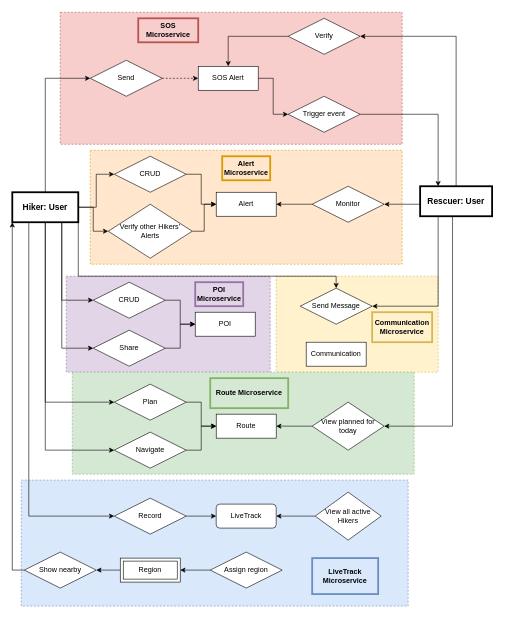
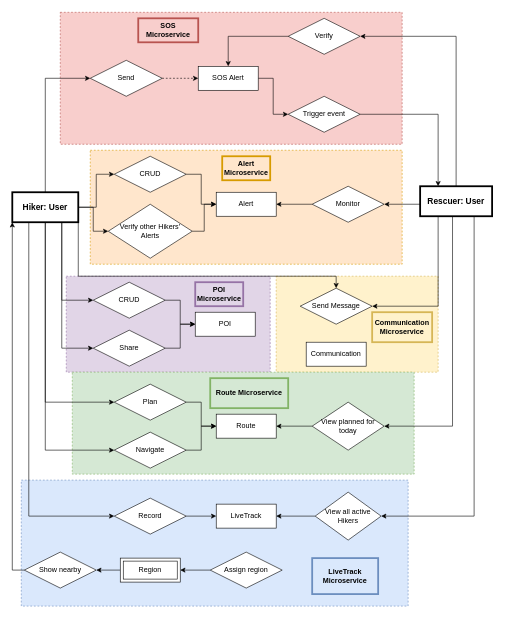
  <mxCell id="0" />
  <mxCell id="1" parent="0" />
  <mxCell id="2" value="" style="rounded=0;whiteSpace=wrap;html=1;fillColor=#f8cecc;strokeColor=#b85450;dashed=1;" vertex="1" parent="1"><mxGeometry x="100" y="20" width="570" height="220" as="geometry" /></mxCell>
  <mxCell id="3" value="" style="rounded=0;whiteSpace=wrap;html=1;fillColor=#fff2cc;strokeColor=#d6b656;dashed=1;" vertex="1" parent="1"><mxGeometry x="460" y="460" width="270" height="160" as="geometry" /></mxCell>
  <mxCell id="4" value="" style="rounded=0;whiteSpace=wrap;html=1;fillColor=#e1d5e7;strokeColor=#9673a6;dashed=1;" vertex="1" parent="1"><mxGeometry x="110" y="460" width="340" height="160" as="geometry" /></mxCell>
  <mxCell id="5" value="" style="rounded=0;whiteSpace=wrap;html=1;fillColor=#d5e8d4;strokeColor=#82b366;dashed=1;" vertex="1" parent="1"><mxGeometry x="120" y="620" width="570" height="170" as="geometry" /></mxCell>
  <mxCell id="6" value="" style="rounded=0;whiteSpace=wrap;html=1;fillColor=#dae8fc;strokeColor=#6c8ebf;dashed=1;" vertex="1" parent="1"><mxGeometry x="35" y="800" width="645" height="210" as="geometry" /></mxCell>
  <mxCell id="7" value="" style="rounded=0;whiteSpace=wrap;html=1;dashed=1;fillColor=#ffe6cc;strokeColor=#d79b00;" vertex="1" parent="1"><mxGeometry x="150" y="250" width="520" height="190" as="geometry" /></mxCell>
  <mxCell id="8" value="" style="edgeStyle=orthogonalEdgeStyle;rounded=0;orthogonalLoop=1;jettySize=auto;html=1;entryX=0;entryY=0.5;entryDx=0;entryDy=0;" edge="1" parent="1" source="17" target="35"><mxGeometry relative="1" as="geometry" /></mxCell>
  <mxCell id="9" style="edgeStyle=orthogonalEdgeStyle;rounded=0;orthogonalLoop=1;jettySize=auto;html=1;entryX=0;entryY=0.5;entryDx=0;entryDy=0;" edge="1" parent="1" source="17" target="37"><mxGeometry relative="1" as="geometry" /></mxCell>
  <mxCell id="10" style="edgeStyle=orthogonalEdgeStyle;rounded=0;orthogonalLoop=1;jettySize=auto;html=1;entryX=0;entryY=0.5;entryDx=0;entryDy=0;exitX=0.5;exitY=0;exitDx=0;exitDy=0;" edge="1" parent="1" source="17" target="31"><mxGeometry relative="1" as="geometry" /></mxCell>
  <mxCell id="11" style="edgeStyle=orthogonalEdgeStyle;rounded=0;orthogonalLoop=1;jettySize=auto;html=1;entryX=0;entryY=0.5;entryDx=0;entryDy=0;exitX=0.75;exitY=1;exitDx=0;exitDy=0;" edge="1" parent="1" source="17" target="45"><mxGeometry relative="1" as="geometry" /></mxCell>
  <mxCell id="12" style="edgeStyle=orthogonalEdgeStyle;rounded=0;orthogonalLoop=1;jettySize=auto;html=1;entryX=0;entryY=0.5;entryDx=0;entryDy=0;exitX=0.75;exitY=1;exitDx=0;exitDy=0;" edge="1" parent="1" source="17" target="43"><mxGeometry relative="1" as="geometry" /></mxCell>
  <mxCell id="13" style="edgeStyle=orthogonalEdgeStyle;rounded=0;orthogonalLoop=1;jettySize=auto;html=1;entryX=0;entryY=0.5;entryDx=0;entryDy=0;exitX=0.5;exitY=1;exitDx=0;exitDy=0;" edge="1" parent="1" source="17" target="49"><mxGeometry relative="1" as="geometry" /></mxCell>
  <mxCell id="14" style="edgeStyle=orthogonalEdgeStyle;rounded=0;orthogonalLoop=1;jettySize=auto;html=1;entryX=0;entryY=0.5;entryDx=0;entryDy=0;exitX=0.5;exitY=1;exitDx=0;exitDy=0;" edge="1" parent="1" source="17" target="47"><mxGeometry relative="1" as="geometry" /></mxCell>
  <mxCell id="15" style="edgeStyle=orthogonalEdgeStyle;rounded=0;orthogonalLoop=1;jettySize=auto;html=1;entryX=0;entryY=0.5;entryDx=0;entryDy=0;exitX=0.25;exitY=1;exitDx=0;exitDy=0;" edge="1" parent="1" source="17" target="51"><mxGeometry relative="1" as="geometry" /></mxCell>
  <mxCell id="16" style="edgeStyle=orthogonalEdgeStyle;rounded=0;orthogonalLoop=1;jettySize=auto;html=1;exitX=1;exitY=1;exitDx=0;exitDy=0;" edge="1" parent="1" source="17" target="54"><mxGeometry relative="1" as="geometry"><Array as="points"><mxPoint x="130" y="460" /><mxPoint x="560" y="460" /></Array></mxGeometry></mxCell>
  <mxCell id="17" value="Hiker: User" style="whiteSpace=wrap;html=1;align=center;fontStyle=1;fontSize=14;strokeWidth=3;" vertex="1" parent="1"><mxGeometry x="20" y="320" width="110" height="50" as="geometry" /></mxCell>
  <mxCell id="18" style="edgeStyle=orthogonalEdgeStyle;rounded=0;orthogonalLoop=1;jettySize=auto;html=1;entryX=1;entryY=0.5;entryDx=0;entryDy=0;exitX=0.5;exitY=0;exitDx=0;exitDy=0;" edge="1" parent="1" source="23" target="39"><mxGeometry relative="1" as="geometry" /></mxCell>
  <mxCell id="19" style="edgeStyle=orthogonalEdgeStyle;rounded=0;orthogonalLoop=1;jettySize=auto;html=1;entryX=1;entryY=0.5;entryDx=0;entryDy=0;exitX=0;exitY=0.5;exitDx=0;exitDy=0;" edge="1" parent="1" source="23" target="41"><mxGeometry relative="1" as="geometry"><Array as="points"><mxPoint x="710" y="340" /></Array></mxGeometry></mxCell>
  <mxCell id="20" style="edgeStyle=orthogonalEdgeStyle;rounded=0;orthogonalLoop=1;jettySize=auto;html=1;entryX=1;entryY=0.5;entryDx=0;entryDy=0;exitX=0.25;exitY=1;exitDx=0;exitDy=0;" edge="1" parent="1" source="23" target="54"><mxGeometry relative="1" as="geometry" /></mxCell>
  <mxCell id="21" style="edgeStyle=orthogonalEdgeStyle;rounded=0;orthogonalLoop=1;jettySize=auto;html=1;entryX=1;entryY=0.5;entryDx=0;entryDy=0;exitX=0.45;exitY=0.98;exitDx=0;exitDy=0;exitPerimeter=0;" edge="1" parent="1" source="23" target="53"><mxGeometry relative="1" as="geometry" /></mxCell>
+ <mxCell id="22" style="edgeStyle=orthogonalEdgeStyle;rounded=0;orthogonalLoop=1;jettySize=auto;html=1;exitX=0.75;exitY=1;exitDx=0;exitDy=0;entryX=1;entryY=0.5;entryDx=0;entryDy=0;" edge="1" parent="1" source="23" target="57"><mxGeometry relative="1" as="geometry"><mxPoint x="790" y="850" as="targetPoint" /></mxGeometry></mxCell>
  <mxCell id="23" value="Rescuer: User" style="whiteSpace=wrap;html=1;align=center;strokeWidth=3;fontStyle=1;fontSize=14;" vertex="1" parent="1"><mxGeometry x="700" y="310" width="120" height="50" as="geometry" /></mxCell>
  <mxCell id="24" value="Route" style="whiteSpace=wrap;html=1;align=center;" vertex="1" parent="1"><mxGeometry x="360" y="690" width="100" height="40" as="geometry" /></mxCell>
- <mxCell id="25" value="LiveTrack" style="whiteSpace=wrap;html=1;align=center;rounded=1;" vertex="1" parent="1"><mxGeometry x="360" y="840" width="100" height="40" as="geometry" /></mxCell>
+ <mxCell id="25" value="LiveTrack" style="whiteSpace=wrap;html=1;align=center;" vertex="1" parent="1"><mxGeometry x="360" y="840" width="100" height="40" as="geometry" /></mxCell>
  <mxCell id="26" value="Alert" style="whiteSpace=wrap;html=1;align=center;" vertex="1" parent="1"><mxGeometry x="360" y="320" width="100" height="40" as="geometry" /></mxCell>
  <mxCell id="27" value="POI" style="whiteSpace=wrap;html=1;align=center;" vertex="1" parent="1"><mxGeometry x="325" y="520" width="100" height="40" as="geometry" /></mxCell>
  <mxCell id="28" style="edgeStyle=orthogonalEdgeStyle;rounded=0;orthogonalLoop=1;jettySize=auto;html=1;entryX=0;entryY=0.5;entryDx=0;entryDy=0;" edge="1" parent="1" source="29" target="33"><mxGeometry relative="1" as="geometry" /></mxCell>
  <mxCell id="29" value="SOS Alert" style="whiteSpace=wrap;html=1;align=center;" vertex="1" parent="1"><mxGeometry x="330" y="110" width="100" height="40" as="geometry" /></mxCell>
  <mxCell id="30" value="" style="edgeStyle=orthogonalEdgeStyle;rounded=0;orthogonalLoop=1;jettySize=auto;html=1;dashed=1;" edge="1" parent="1" source="31" target="29"><mxGeometry relative="1" as="geometry" /></mxCell>
  <mxCell id="31" value="Send" style="shape=rhombus;perimeter=rhombusPerimeter;whiteSpace=wrap;html=1;align=center;" vertex="1" parent="1"><mxGeometry x="150" y="100" width="120" height="60" as="geometry" /></mxCell>
  <mxCell id="32" style="edgeStyle=orthogonalEdgeStyle;rounded=0;orthogonalLoop=1;jettySize=auto;html=1;entryX=0.25;entryY=0;entryDx=0;entryDy=0;" edge="1" parent="1" source="33" target="23"><mxGeometry relative="1" as="geometry" /></mxCell>
  <mxCell id="33" value="Trigger event" style="shape=rhombus;perimeter=rhombusPerimeter;whiteSpace=wrap;html=1;align=center;" vertex="1" parent="1"><mxGeometry x="480" y="160" width="120" height="60" as="geometry" /></mxCell>
  <mxCell id="34" style="edgeStyle=orthogonalEdgeStyle;rounded=0;orthogonalLoop=1;jettySize=auto;html=1;" edge="1" parent="1" source="35" target="26"><mxGeometry relative="1" as="geometry" /></mxCell>
  <mxCell id="35" value="CRUD" style="shape=rhombus;perimeter=rhombusPerimeter;whiteSpace=wrap;html=1;align=center;" vertex="1" parent="1"><mxGeometry x="190" y="260" width="120" height="60" as="geometry" /></mxCell>
  <mxCell id="36" style="edgeStyle=orthogonalEdgeStyle;rounded=0;orthogonalLoop=1;jettySize=auto;html=1;entryX=0;entryY=0.5;entryDx=0;entryDy=0;" edge="1" parent="1" source="37" target="26"><mxGeometry relative="1" as="geometry" /></mxCell>
  <mxCell id="37" value="Verify other Hikers'&lt;div&gt;Alerts&lt;/div&gt;" style="shape=rhombus;perimeter=rhombusPerimeter;whiteSpace=wrap;html=1;align=center;" vertex="1" parent="1"><mxGeometry x="180" y="340" width="140" height="90" as="geometry" /></mxCell>
  <mxCell id="38" style="edgeStyle=orthogonalEdgeStyle;rounded=0;orthogonalLoop=1;jettySize=auto;html=1;" edge="1" parent="1" source="39" target="29"><mxGeometry relative="1" as="geometry" /></mxCell>
  <mxCell id="39" value="Verify" style="shape=rhombus;perimeter=rhombusPerimeter;whiteSpace=wrap;html=1;align=center;" vertex="1" parent="1"><mxGeometry x="480" y="30" width="120" height="60" as="geometry" /></mxCell>
  <mxCell id="40" value="" style="edgeStyle=orthogonalEdgeStyle;rounded=0;orthogonalLoop=1;jettySize=auto;html=1;" edge="1" parent="1" source="41" target="26"><mxGeometry relative="1" as="geometry" /></mxCell>
  <mxCell id="41" value="Monitor" style="shape=rhombus;perimeter=rhombusPerimeter;whiteSpace=wrap;html=1;align=center;" vertex="1" parent="1"><mxGeometry x="520" y="310" width="120" height="60" as="geometry" /></mxCell>
  <mxCell id="42" value="" style="edgeStyle=orthogonalEdgeStyle;rounded=0;orthogonalLoop=1;jettySize=auto;html=1;" edge="1" parent="1" source="43" target="27"><mxGeometry relative="1" as="geometry" /></mxCell>
  <mxCell id="43" value="CRUD" style="shape=rhombus;perimeter=rhombusPerimeter;whiteSpace=wrap;html=1;align=center;" vertex="1" parent="1"><mxGeometry x="155" y="470" width="120" height="60" as="geometry" /></mxCell>
  <mxCell id="44" value="" style="edgeStyle=orthogonalEdgeStyle;rounded=0;orthogonalLoop=1;jettySize=auto;html=1;" edge="1" parent="1" source="45" target="27"><mxGeometry relative="1" as="geometry" /></mxCell>
  <mxCell id="45" value="Share" style="shape=rhombus;perimeter=rhombusPerimeter;whiteSpace=wrap;html=1;align=center;" vertex="1" parent="1"><mxGeometry x="155" y="550" width="120" height="60" as="geometry" /></mxCell>
  <mxCell id="46" value="" style="edgeStyle=orthogonalEdgeStyle;rounded=0;orthogonalLoop=1;jettySize=auto;html=1;" edge="1" parent="1" source="47" target="24"><mxGeometry relative="1" as="geometry" /></mxCell>
  <mxCell id="47" value="Plan" style="shape=rhombus;perimeter=rhombusPerimeter;whiteSpace=wrap;html=1;align=center;" vertex="1" parent="1"><mxGeometry x="190" y="640" width="120" height="60" as="geometry" /></mxCell>
  <mxCell id="48" value="" style="edgeStyle=orthogonalEdgeStyle;rounded=0;orthogonalLoop=1;jettySize=auto;html=1;" edge="1" parent="1" source="49" target="24"><mxGeometry relative="1" as="geometry" /></mxCell>
  <mxCell id="49" value="Navigate" style="shape=rhombus;perimeter=rhombusPerimeter;whiteSpace=wrap;html=1;align=center;" vertex="1" parent="1"><mxGeometry x="190" y="720" width="120" height="60" as="geometry" /></mxCell>
  <mxCell id="50" value="" style="edgeStyle=orthogonalEdgeStyle;rounded=0;orthogonalLoop=1;jettySize=auto;html=1;" edge="1" parent="1" source="51" target="25"><mxGeometry relative="1" as="geometry" /></mxCell>
  <mxCell id="51" value="Record" style="shape=rhombus;perimeter=rhombusPerimeter;whiteSpace=wrap;html=1;align=center;" vertex="1" parent="1"><mxGeometry x="190" y="830" width="120" height="60" as="geometry" /></mxCell>
  <mxCell id="52" value="" style="edgeStyle=orthogonalEdgeStyle;rounded=0;orthogonalLoop=1;jettySize=auto;html=1;" edge="1" parent="1" source="53" target="24"><mxGeometry relative="1" as="geometry" /></mxCell>
  <mxCell id="53" value="View planned for today" style="shape=rhombus;perimeter=rhombusPerimeter;whiteSpace=wrap;html=1;align=center;" vertex="1" parent="1"><mxGeometry x="520" y="670" width="120" height="80" as="geometry" /></mxCell>
  <mxCell id="54" value="Send Message" style="shape=rhombus;perimeter=rhombusPerimeter;whiteSpace=wrap;html=1;align=center;" vertex="1" parent="1"><mxGeometry x="500" y="480" width="120" height="60" as="geometry" /></mxCell>
  <mxCell id="55" value="Communication" style="whiteSpace=wrap;html=1;align=center;" vertex="1" parent="1"><mxGeometry x="510" y="570" width="100" height="40" as="geometry" /></mxCell>
  <mxCell id="56" value="" style="edgeStyle=orthogonalEdgeStyle;rounded=0;orthogonalLoop=1;jettySize=auto;html=1;" edge="1" parent="1" source="57" target="25"><mxGeometry relative="1" as="geometry" /></mxCell>
  <mxCell id="57" value="View all active Hikers" style="shape=rhombus;perimeter=rhombusPerimeter;whiteSpace=wrap;html=1;align=center;" vertex="1" parent="1"><mxGeometry x="525" y="820" width="110" height="80" as="geometry" /></mxCell>
  <mxCell id="58" value="" style="edgeStyle=orthogonalEdgeStyle;rounded=0;orthogonalLoop=1;jettySize=auto;html=1;" edge="1" parent="1" source="59" target="61"><mxGeometry relative="1" as="geometry" /></mxCell>
  <mxCell id="59" value="Assign region" style="shape=rhombus;perimeter=rhombusPerimeter;whiteSpace=wrap;html=1;align=center;" vertex="1" parent="1"><mxGeometry x="350" y="920" width="120" height="60" as="geometry" /></mxCell>
  <mxCell id="60" value="" style="edgeStyle=orthogonalEdgeStyle;rounded=0;orthogonalLoop=1;jettySize=auto;html=1;" edge="1" parent="1" source="61" target="63"><mxGeometry relative="1" as="geometry" /></mxCell>
  <mxCell id="61" value="Region" style="shape=ext;margin=3;double=1;whiteSpace=wrap;html=1;align=center;" vertex="1" parent="1"><mxGeometry x="200" y="930" width="100" height="40" as="geometry" /></mxCell>
  <mxCell id="62" style="edgeStyle=orthogonalEdgeStyle;rounded=0;orthogonalLoop=1;jettySize=auto;html=1;entryX=0;entryY=1;entryDx=0;entryDy=0;exitX=0;exitY=0.5;exitDx=0;exitDy=0;" edge="1" parent="1" source="63" target="17"><mxGeometry relative="1" as="geometry" /></mxCell>
  <mxCell id="63" value="Show nearby" style="shape=rhombus;perimeter=rhombusPerimeter;whiteSpace=wrap;html=1;align=center;" vertex="1" parent="1"><mxGeometry x="40" y="920" width="120" height="60" as="geometry" /></mxCell>
  <mxCell id="64" value="SOS Microservice" style="text;html=1;align=center;verticalAlign=middle;whiteSpace=wrap;rounded=0;fontStyle=1;fillColor=#f8cecc;strokeColor=#b85450;fillStyle=auto;strokeWidth=3;" vertex="1" parent="1"><mxGeometry x="230" y="30" width="100" height="40" as="geometry" /></mxCell>
  <mxCell id="65" value="Alert Microservice" style="text;html=1;align=center;verticalAlign=middle;whiteSpace=wrap;rounded=0;fillColor=#ffe6cc;strokeColor=#d79b00;strokeWidth=3;fontStyle=1" vertex="1" parent="1"><mxGeometry x="370" y="260" width="80" height="40" as="geometry" /></mxCell>
  <mxCell id="66" value="POI Microservice" style="text;html=1;align=center;verticalAlign=middle;whiteSpace=wrap;rounded=0;fontStyle=1;fillColor=#e1d5e7;strokeColor=#9673a6;strokeWidth=3;" vertex="1" parent="1"><mxGeometry x="325" y="470" width="80" height="40" as="geometry" /></mxCell>
  <mxCell id="67" value="Communication Microservice" style="text;html=1;align=center;verticalAlign=middle;whiteSpace=wrap;rounded=0;fontStyle=1;fillColor=#fff2cc;strokeColor=#d6b656;strokeWidth=3;" vertex="1" parent="1"><mxGeometry x="620" y="520" width="100" height="50" as="geometry" /></mxCell>
  <mxCell id="68" value="&lt;b&gt;Route&amp;nbsp;Microservice&lt;/b&gt;" style="text;html=1;align=center;verticalAlign=middle;whiteSpace=wrap;rounded=0;fillColor=#d5e8d4;strokeColor=#82b366;strokeWidth=3;" vertex="1" parent="1"><mxGeometry x="350" y="630" width="130" height="50" as="geometry" /></mxCell>
  <mxCell id="69" value="LiveTrack Microservice" style="text;html=1;align=center;verticalAlign=middle;whiteSpace=wrap;rounded=0;fontStyle=1;fillColor=#dae8fc;strokeColor=#6c8ebf;strokeWidth=3;" vertex="1" parent="1"><mxGeometry x="520" y="930" width="110" height="60" as="geometry" /></mxCell>
